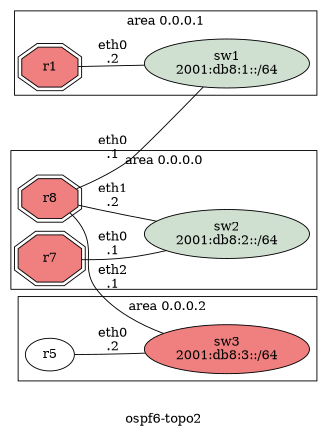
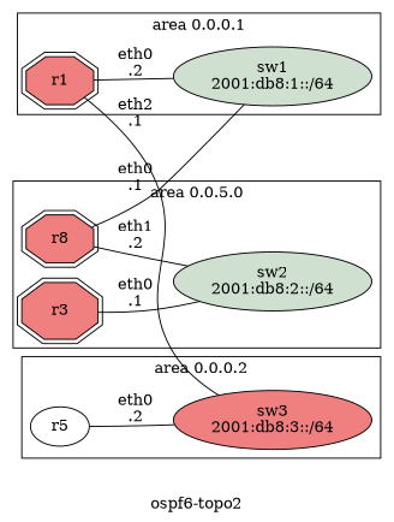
  graph {
    label="ospf6-topo2"
    rankdir=LR
    node [fillcolor="#f08080" shape=doubleoctagon style=filled]
    n1 [label=r1]
    n2 [fillcolor="#d0e0d0" label="sw1\n2001:db8:1::/64" shape=oval]
    n3 [label="sw3\n2001:db8:3::/64" shape=oval]
    n4 [label=r5 fillcolor="" shape="" style=""]
    n5 [label=r8]
    n6 [fillcolor="#d0e0d0" label="sw2\n2001:db8:2::/64" shape=oval]
-   n7 [label=r7]
+   n7 [label=r3]
    subgraph cluster_1 {
      label="area 0.0.0.1"
      n1
      n2
    }
    subgraph cluster_2 {
      label="area 0.0.0.2"
      n3
      n4
    }
    subgraph cluster_3 {
-     label="area 0.0.0.0"
+     label="area 0.0.5.0"
      n5
      n6
      n7
    }
    n1 -- n2 [label="eth0\n.2"]
    n4 -- n3 [label="eth0\n.2"]
    n5 -- n2 [label="eth0\n.1"]
-   n5 -- n3 [label="eth2\n.1"]
+   n1 -- n3 [label="eth2\n.1"]
    n5 -- n6 [label="eth1\n.2"]
    n7 -- n6 [label="eth0\n.1"]
  }
